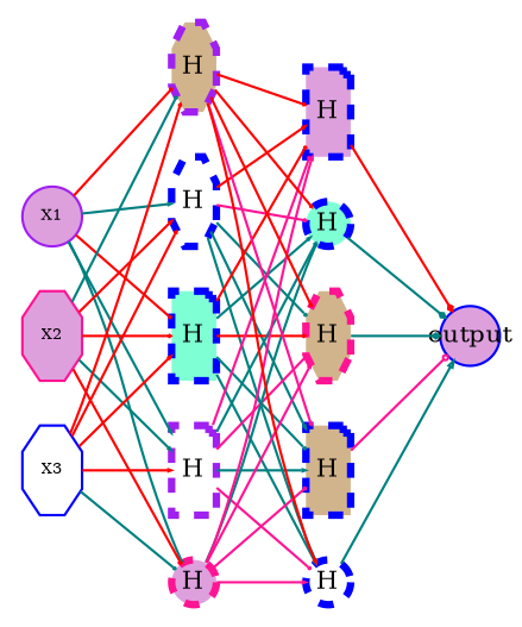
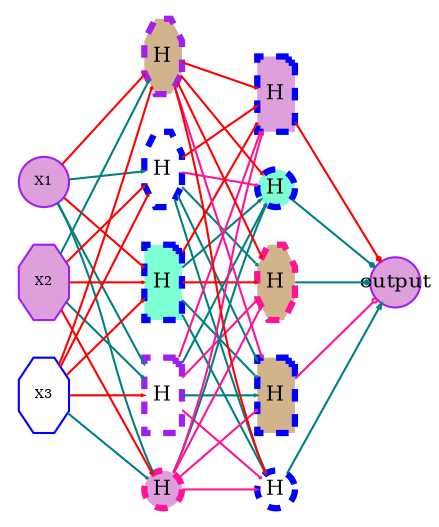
  digraph {
    rankdir=LR
    node [color=blue fillcolor=plum fixedsize=True fontsize=10 shape=circle style="dashed,filled" penwidth=3]
    edge [arrowhead=onormal arrowsize=0.1 color=teal fontsize=7 minlen=1]
    n1 [color=purple fontsize=6 label=X1 style=filled width=.33 penwidth=""]
    n2 [fillcolor=white label=H shape=octagon width=.25]
    n3 [fillcolor=aquamarine label=H shape=note width=.25]
    n4 [color=purple fillcolor=white label=H shape=note width=.25]
    n5 [color=deeppink label=H width=.25]
    n6 [color=purple fillcolor=tan label=H shape=octagon width=.25]
    n7 [fillcolor=aquamarine label=H width=.25]
    n8 [color=deeppink fillcolor=tan label=H shape=octagon width=.25]
    n9 [fillcolor=tan label=H shape=note width=.25]
    n10 [fillcolor=white label=H width=.25]
    n11 [label=H shape=note width=.25]
-   n12 [color=deeppink fontsize=6 label=X2 shape=octagon style=filled width=.33 penwidth=""]
+   n12 [color=purple fontsize=6 label=X2 shape=octagon style=filled width=.33 penwidth=""]
    n13 [fillcolor=white fontsize=6 label=X3 shape=octagon style=filled width=.33 penwidth=""]
-   n14 [label=output style="rounded,filled" width=.33 penwidth=""]
+   n14 [color=purple label=output style="rounded,filled" width=.33 penwidth=""]
    n1 -> n2
    n1 -> n3 [arrowhead=odot color=red]
    n1 -> n4
    n1 -> n5 [arrowhead=odot]
    n1 -> n6 [arrowhead=odot color=red]
    n2 -> n7 [arrowhead=diamond color=deeppink]
    n2 -> n8 [arrowhead=odot]
    n2 -> n9
    n2 -> n10 [arrowhead=diamond]
    n2 -> n11 [color=red]
    n3 -> n7
    n3 -> n8 [arrowhead=diamond color=red]
    n3 -> n9 [arrowhead=odot]
    n3 -> n10
    n3 -> n11 [arrowhead=odot color=red]
    n4 -> n7 [arrowhead=diamond]
    n4 -> n8 [arrowhead=diamond color=deeppink]
    n4 -> n9
    n4 -> n10 [arrowhead=odot color=deeppink]
    n4 -> n11 [arrowhead=odot color=deeppink]
    n5 -> n7 [arrowhead=odot]
    n5 -> n8 [color=deeppink]
    n5 -> n9 [arrowhead=odot color=deeppink]
    n5 -> n10 [color=deeppink]
    n5 -> n11 [color=deeppink]
    n6 -> n7 [arrowhead=diamond color=red]
    n6 -> n8 [arrowhead=odot color=red]
    n6 -> n9 [arrowhead=diamond color=deeppink]
    n6 -> n10 [color=red]
    n6 -> n11 [arrowhead=diamond color=red]
    n7 -> n14 [arrowhead=diamond arrowsize=0.25 fontsize=""]
    n8 -> n14 [arrowhead=diamond arrowsize=0.25 fontsize=""]
    n9 -> n14 [arrowhead=odot arrowsize=0.25 color=deeppink fontsize=""]
    n10 -> n14 [arrowsize=0.25 fontsize=""]
    n11 -> n14 [arrowhead=diamond arrowsize=0.25 color=red fontsize=""]
    n12 -> n2 [color=red]
    n12 -> n3 [arrowhead=diamond color=red]
    n12 -> n4
    n12 -> n5 [arrowhead=odot color=red]
    n12 -> n6 [arrowhead=odot]
    n13 -> n2 [arrowhead=diamond color=red]
    n13 -> n3 [color=red]
    n13 -> n4 [color=red]
    n13 -> n5 [arrowhead=odot]
    n13 -> n6 [arrowhead=diamond color=red]
  }
